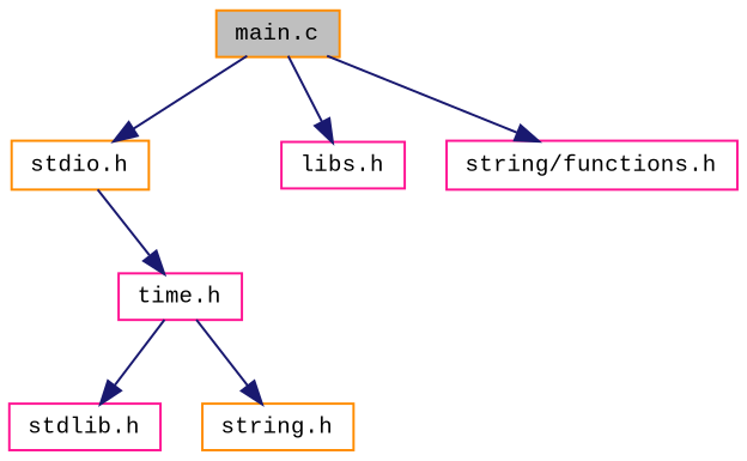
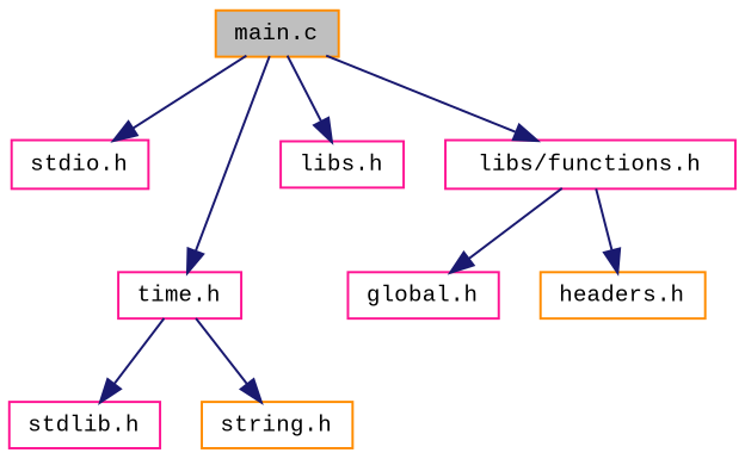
  digraph {
    fontname="Liberation Mono"
    node [color=deeppink fillcolor=white fontname="Liberation Mono" fontsize=10 shape=record style=filled]
    edge [color=midnightblue fontname="Liberation Mono" fontsize=10 labelfontname=Helvetica labelfontsize=10 style=solid]
    n1 [color=darkorange fillcolor=grey75 fontcolor=black height=0.2 label="main.c" width=0.4]
-   n2 [color=darkorange height=0.2 label="stdio.h" width=0.4]
+   n2 [height=0.2 label="stdio.h" width=0.4]
    n3 [height=0.2 label="time.h" width=0.4]
    n4 [height=0.2 label="libs.h" width=0.4]
-   n5 [height=0.2 label="string/functions.h" width=0.4]
+   n5 [height=0.2 label="libs/functions.h" width=0.4]
    n6 [height=0.2 label="stdlib.h" width=0.4]
    n7 [color=darkorange height=0.2 label="string.h" width=0.4]
+   n8 [height=0.2 label="global.h" width=0.4]
+   n9 [color=darkorange height=0.2 label="headers.h" width=0.4]
    n1 -> n2
-   n2 -> n3
+   n1 -> n3
    n1 -> n4
    n1 -> n5
    n3 -> n6
    n3 -> n7
+   n5 -> n8
+   n5 -> n9
  }
